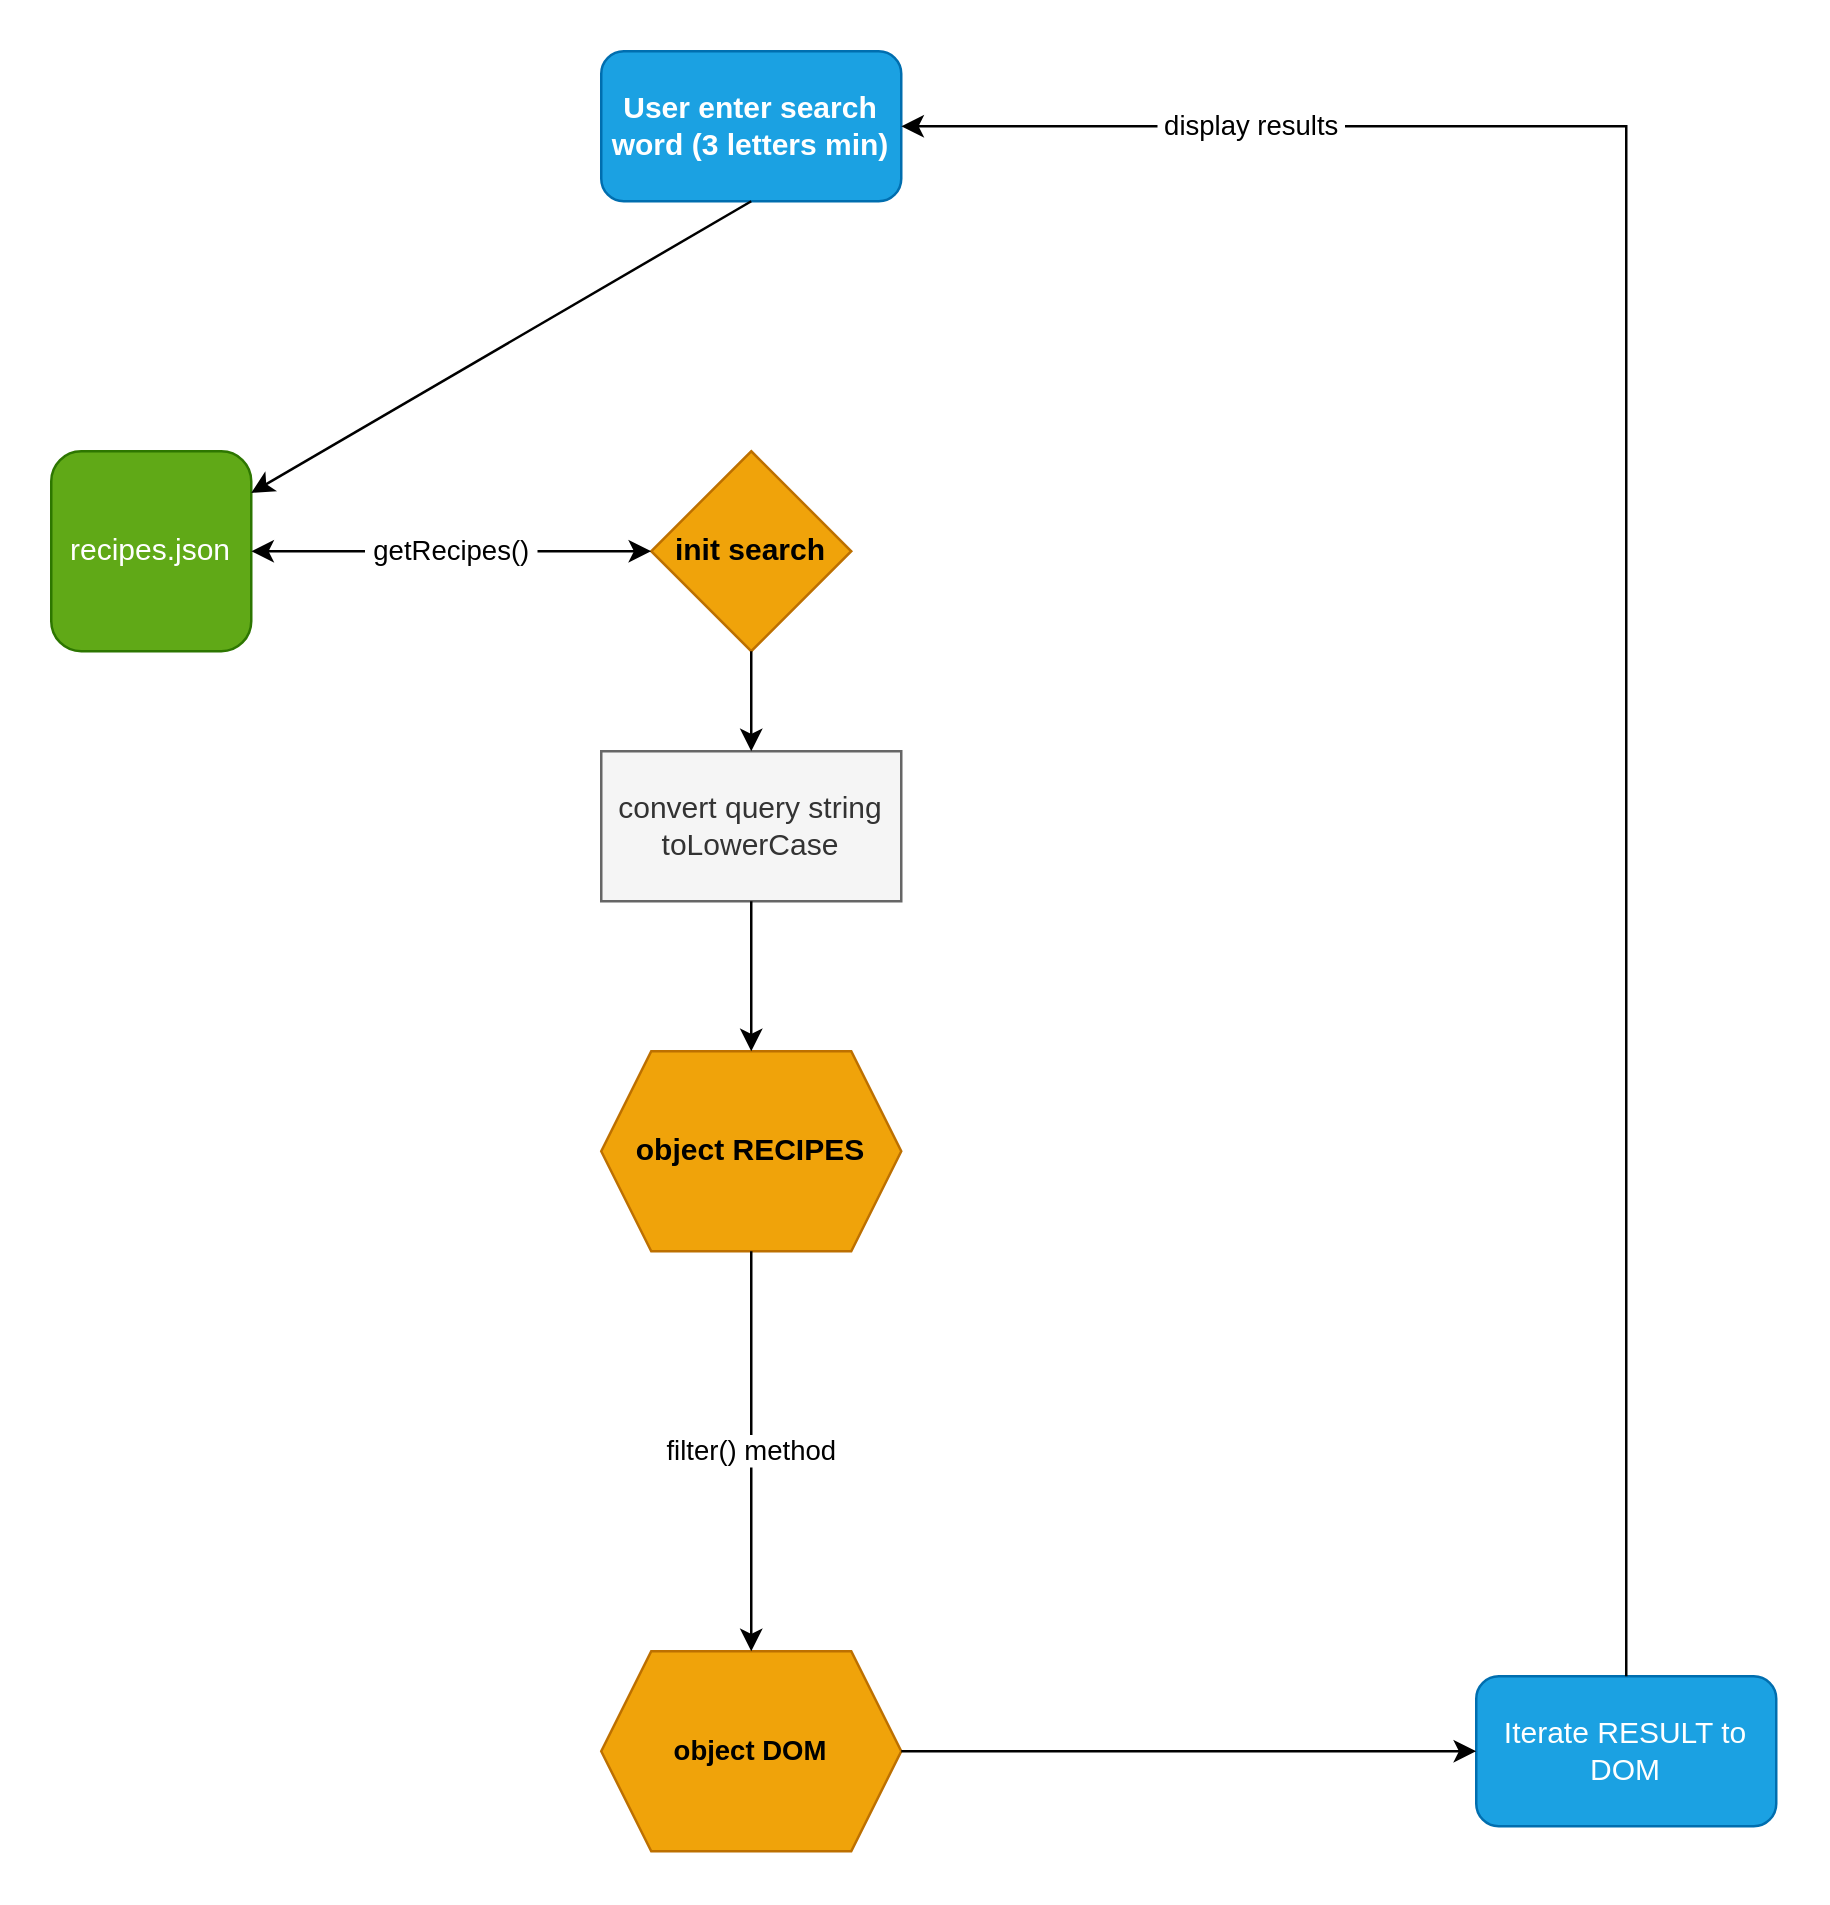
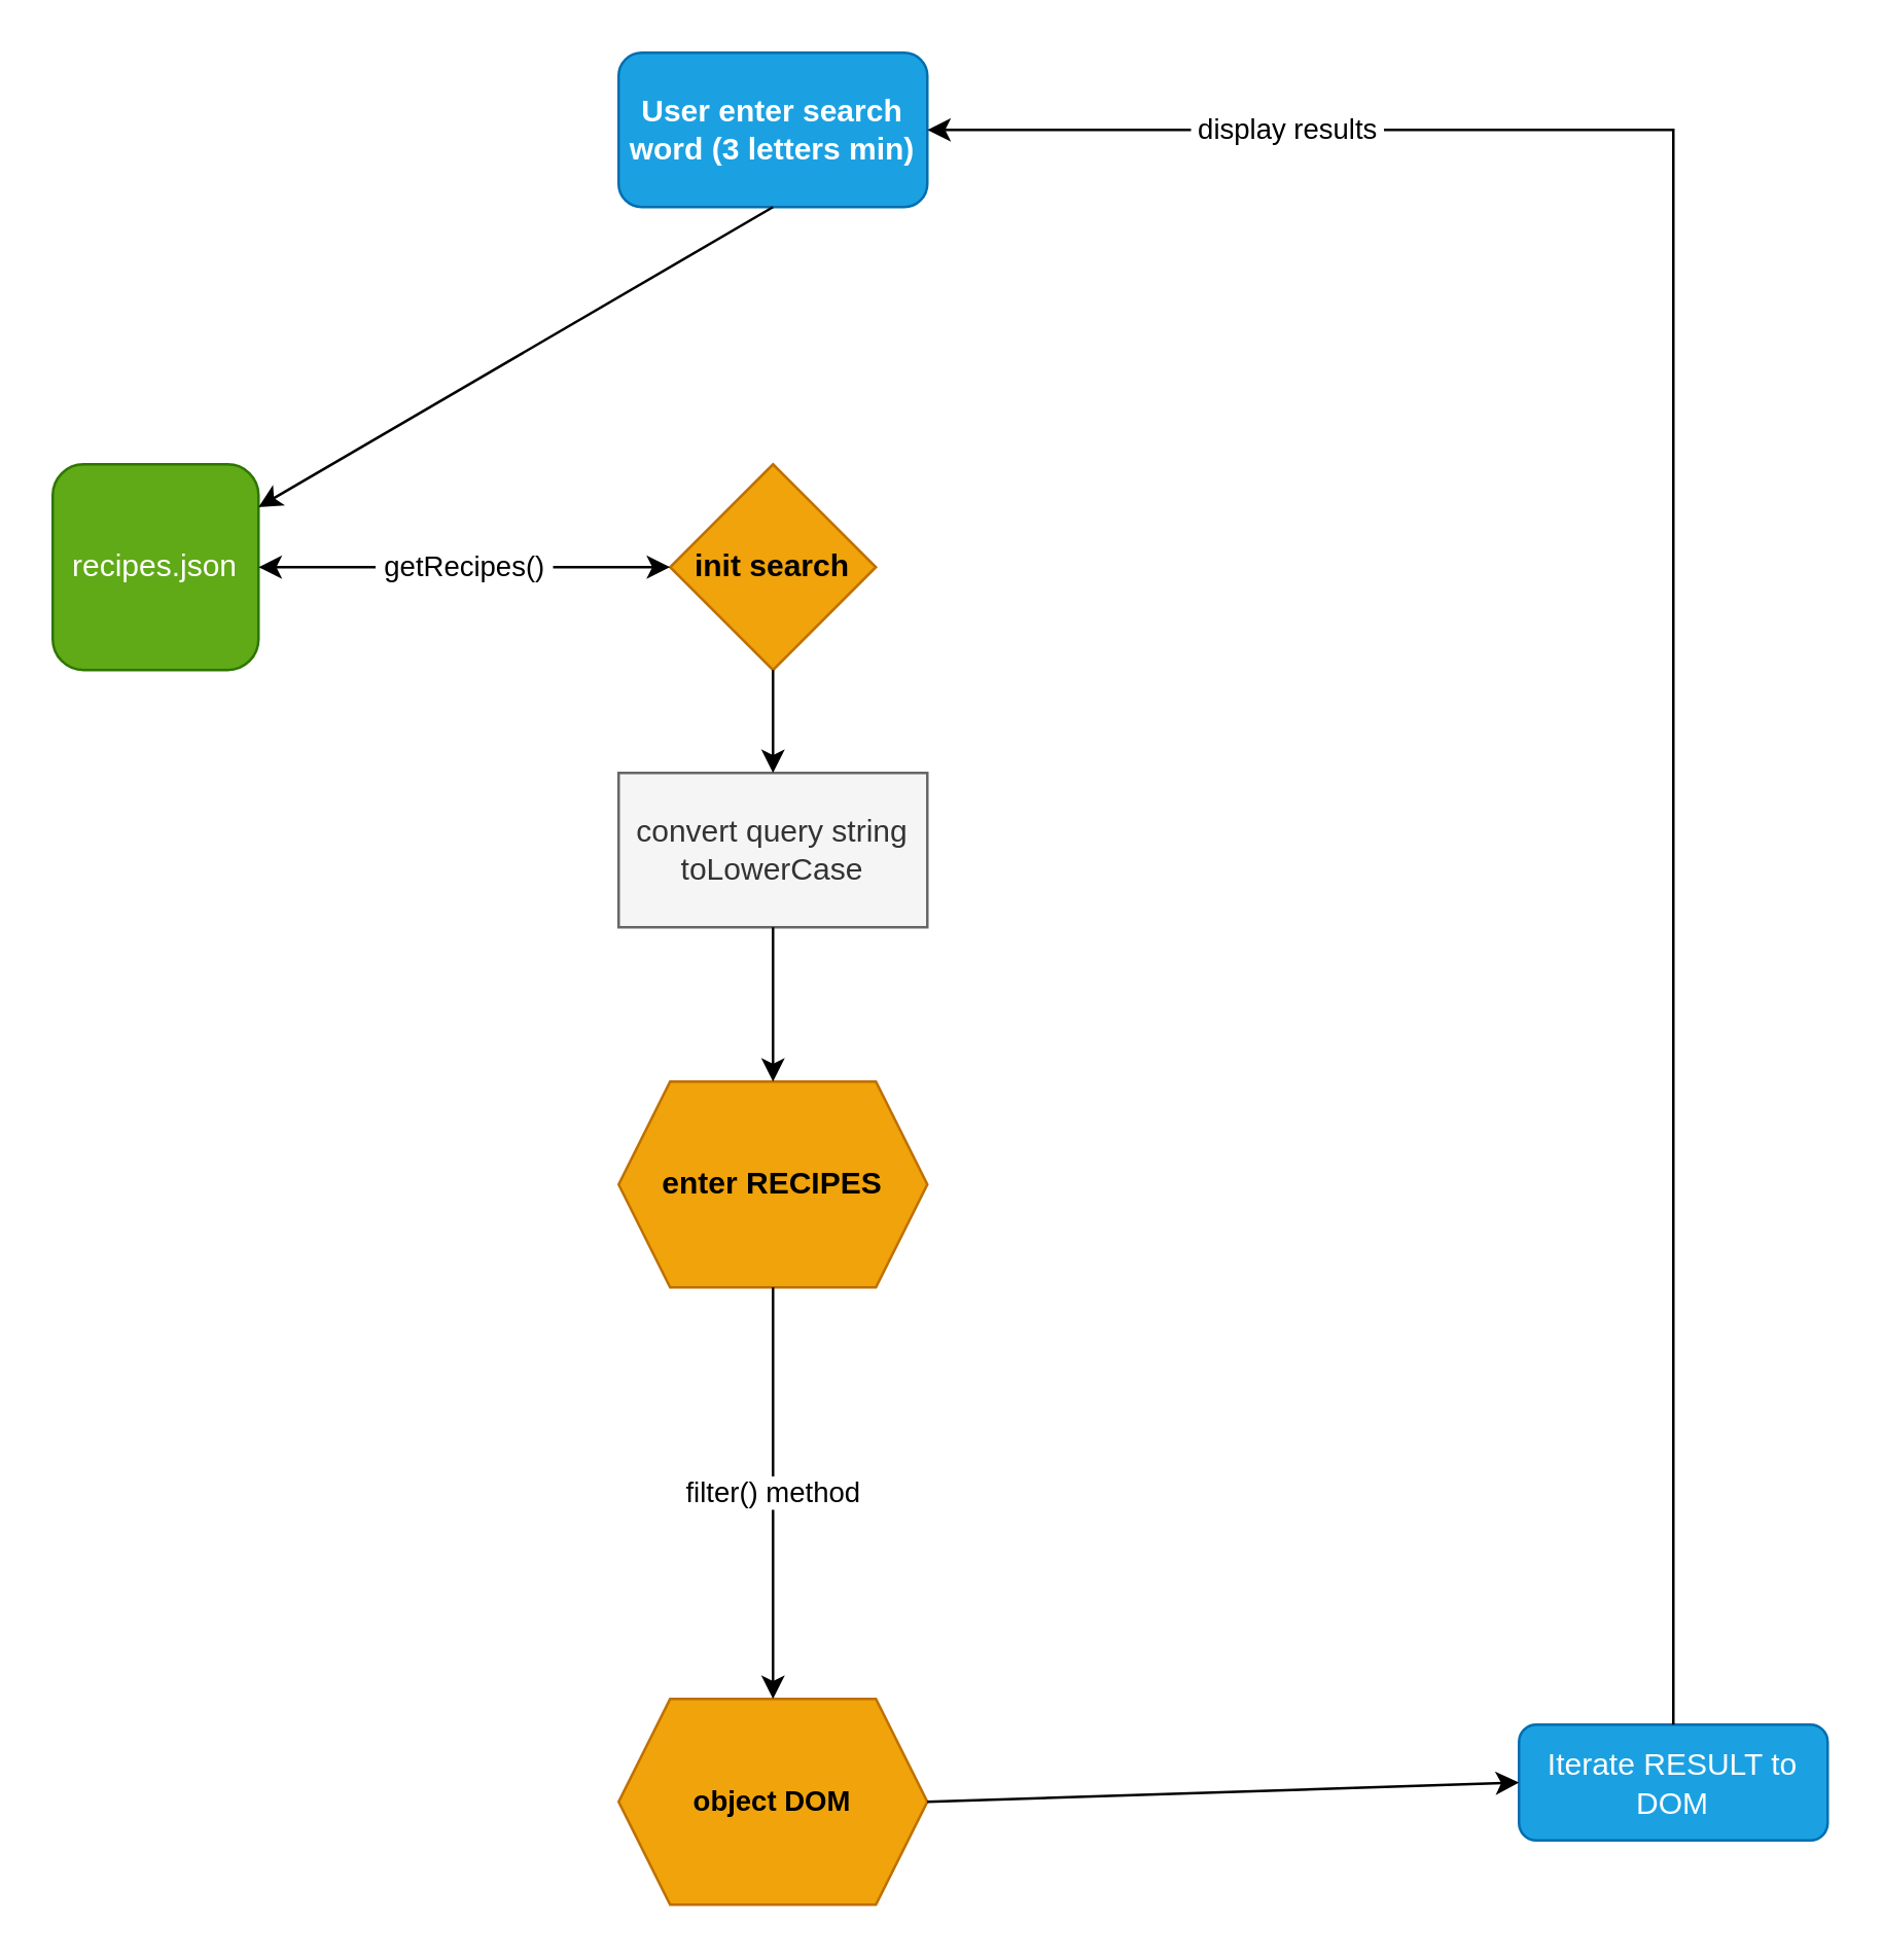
  <mxCell id="0" />
  <mxCell id="1" parent="0" />
  <mxCell id="2" value="User enter search word (3 letters min)" style="rounded=1;whiteSpace=wrap;html=1;fillColor=#1ba1e2;strokeColor=#006EAF;fontStyle=1;fontColor=#ffffff;" parent="1" vertex="1"><mxGeometry x="240" y="20" width="120" height="60" as="geometry" /></mxCell>
  <mxCell id="3" value="init search" style="rhombus;whiteSpace=wrap;html=1;fillColor=#f0a30a;strokeColor=#BD7000;fontStyle=1;fontColor=#000000;" parent="1" vertex="1"><mxGeometry x="260" y="180" width="80" height="80" as="geometry" /></mxCell>
  <mxCell id="4" value="recipes.json" style="whiteSpace=wrap;html=1;aspect=fixed;fillColor=#60a917;strokeColor=#2D7600;fontColor=#ffffff;rounded=1;" parent="1" vertex="1"><mxGeometry x="20" y="180" width="80" height="80" as="geometry" /></mxCell>
  <mxCell id="5" value="convert query string toLowerCase" style="rounded=0;whiteSpace=wrap;html=1;fillColor=#f5f5f5;fontColor=#333333;strokeColor=#666666;" parent="1" vertex="1"><mxGeometry x="240" y="300" width="120" height="60" as="geometry" /></mxCell>
- <mxCell id="6" value="object RECIPES" style="shape=hexagon;perimeter=hexagonPerimeter2;whiteSpace=wrap;html=1;fixedSize=1;fillColor=#f0a30a;strokeColor=#BD7000;fontStyle=1;fontColor=#000000;" parent="1" vertex="1"><mxGeometry x="240" y="420" width="120" height="80" as="geometry" /></mxCell>
- <mxCell id="7" value="Iterate RESULT to DOM" style="rounded=1;whiteSpace=wrap;html=1;fillColor=#1ba1e2;fontColor=#ffffff;strokeColor=#006EAF;" parent="1" vertex="1"><mxGeometry x="590" y="670" width="120" height="60" as="geometry" /></mxCell>
+ <mxCell id="6" value="enter RECIPES" style="shape=hexagon;perimeter=hexagonPerimeter2;whiteSpace=wrap;html=1;fixedSize=1;fillColor=#f0a30a;strokeColor=#BD7000;fontStyle=1;fontColor=#000000;" parent="1" vertex="1"><mxGeometry x="240" y="420" width="120" height="80" as="geometry" /></mxCell>
+ <mxCell id="7" value="Iterate RESULT to DOM" style="rounded=1;whiteSpace=wrap;html=1;fillColor=#1ba1e2;fontColor=#ffffff;strokeColor=#006EAF;" parent="1" vertex="1"><mxGeometry x="590" y="670" width="120" height="45" as="geometry" /></mxCell>
  <mxCell id="8" value="&amp;nbsp;getRecipes()&amp;nbsp;" style="endArrow=classic;startArrow=classic;html=1;rounded=0;entryX=0;entryY=0.5;entryDx=0;entryDy=0;exitX=1;exitY=0.5;exitDx=0;exitDy=0;" parent="1" source="4" target="3" edge="1"><mxGeometry width="50" height="50" relative="1" as="geometry"><mxPoint x="140" y="250" as="sourcePoint" /><mxPoint x="190" y="200" as="targetPoint" /></mxGeometry></mxCell>
  <mxCell id="9" value="" style="endArrow=classic;html=1;rounded=0;exitX=0.5;exitY=1;exitDx=0;exitDy=0;" parent="1" source="2" target="4" edge="1"><mxGeometry width="50" height="50" relative="1" as="geometry"><mxPoint x="310" y="160" as="sourcePoint" /><mxPoint x="360" y="110" as="targetPoint" /></mxGeometry></mxCell>
  <mxCell id="10" value="" style="endArrow=classic;html=1;rounded=0;exitX=0.5;exitY=1;exitDx=0;exitDy=0;entryX=0.5;entryY=0;entryDx=0;entryDy=0;" parent="1" source="3" target="5" edge="1"><mxGeometry width="50" height="50" relative="1" as="geometry"><mxPoint x="130" y="340" as="sourcePoint" /><mxPoint x="180" y="290" as="targetPoint" /></mxGeometry></mxCell>
  <mxCell id="11" value="" style="endArrow=classic;html=1;rounded=0;exitX=0.5;exitY=1;exitDx=0;exitDy=0;" parent="1" source="5" target="6" edge="1"><mxGeometry width="50" height="50" relative="1" as="geometry"><mxPoint x="180" y="440" as="sourcePoint" /><mxPoint x="230" y="390" as="targetPoint" /></mxGeometry></mxCell>
  <mxCell id="12" value="&amp;nbsp;display results&amp;nbsp;" style="endArrow=classic;html=1;rounded=0;exitX=0.5;exitY=0;exitDx=0;exitDy=0;entryX=1;entryY=0.5;entryDx=0;entryDy=0;" parent="1" source="7" target="2" edge="1"><mxGeometry x="0.692" width="50" height="50" relative="1" as="geometry"><mxPoint x="580" y="810" as="sourcePoint" /><mxPoint x="650" y="390" as="targetPoint" /><Array as="points"><mxPoint x="650" y="50" /></Array><mxPoint as="offset" /></mxGeometry></mxCell>
  <mxCell id="13" value="&lt;b&gt;object DOM&lt;/b&gt;" style="shape=hexagon;perimeter=hexagonPerimeter2;whiteSpace=wrap;html=1;fixedSize=1;fontSize=11;fillColor=#f0a30a;strokeColor=#BD7000;fontColor=#000000;" parent="1" vertex="1"><mxGeometry x="240" y="660" width="120" height="80" as="geometry" /></mxCell>
  <mxCell id="14" value="filter() method" style="endArrow=classic;html=1;rounded=0;fontSize=11;entryX=0.5;entryY=0;entryDx=0;entryDy=0;exitX=0.5;exitY=1;exitDx=0;exitDy=0;" parent="1" source="6" target="13" edge="1"><mxGeometry width="50" height="50" relative="1" as="geometry"><mxPoint x="190" y="620" as="sourcePoint" /><mxPoint x="240" y="570" as="targetPoint" /></mxGeometry></mxCell>
  <mxCell id="15" value="" style="endArrow=classic;html=1;rounded=0;fontSize=11;entryX=0;entryY=0.5;entryDx=0;entryDy=0;exitX=1;exitY=0.5;exitDx=0;exitDy=0;" parent="1" source="13" target="7" edge="1"><mxGeometry width="50" height="50" relative="1" as="geometry"><mxPoint x="280" y="660" as="sourcePoint" /><mxPoint x="330" y="610" as="targetPoint" /></mxGeometry></mxCell>
